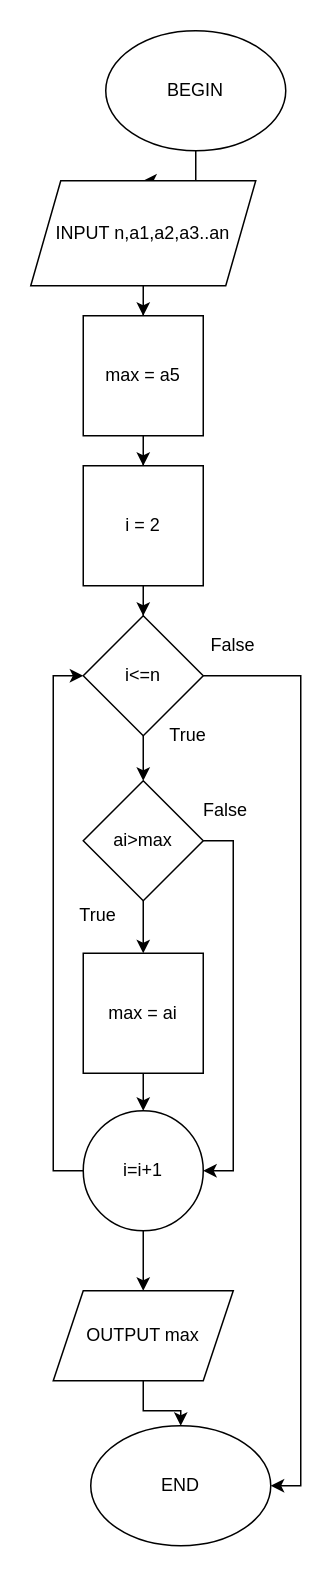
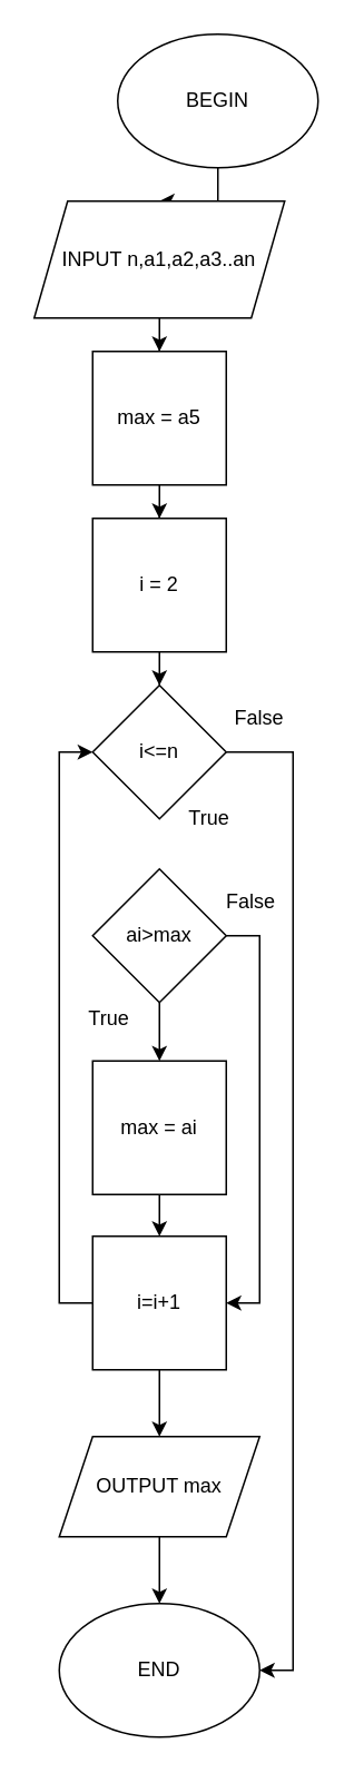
  <mxCell id="0" />
  <mxCell id="1" parent="0" />
  <mxCell id="2" style="edgeStyle=orthogonalEdgeStyle;rounded=0;orthogonalLoop=1;jettySize=auto;html=1;exitX=0.5;exitY=1;exitDx=0;exitDy=0;entryX=0.5;entryY=0;entryDx=0;entryDy=0;" edge="1" parent="1" source="3" target="5"><mxGeometry relative="1" as="geometry" /></mxCell>
  <mxCell id="3" value="BEGIN" style="ellipse;whiteSpace=wrap;html=1;" vertex="1" parent="1"><mxGeometry x="70" y="20" width="120" height="80" as="geometry" /></mxCell>
  <mxCell id="4" value="" style="edgeStyle=orthogonalEdgeStyle;rounded=0;orthogonalLoop=1;jettySize=auto;html=1;" edge="1" parent="1" source="5" target="7"><mxGeometry relative="1" as="geometry" /></mxCell>
  <mxCell id="5" value="INPUT n,a1,a2,a3..an" style="shape=parallelogram;perimeter=parallelogramPerimeter;whiteSpace=wrap;html=1;fixedSize=1;" vertex="1" parent="1"><mxGeometry x="20" y="120" width="150" height="70" as="geometry" /></mxCell>
  <mxCell id="6" value="" style="edgeStyle=orthogonalEdgeStyle;rounded=0;orthogonalLoop=1;jettySize=auto;html=1;" edge="1" parent="1" source="7" target="9"><mxGeometry relative="1" as="geometry" /></mxCell>
  <mxCell id="7" value="max = a5" style="whiteSpace=wrap;html=1;aspect=fixed;" vertex="1" parent="1"><mxGeometry x="55" y="210" width="80" height="80" as="geometry" /></mxCell>
  <mxCell id="8" value="" style="edgeStyle=orthogonalEdgeStyle;rounded=0;orthogonalLoop=1;jettySize=auto;html=1;" edge="1" parent="1" source="9" target="12"><mxGeometry relative="1" as="geometry" /></mxCell>
  <mxCell id="9" value="i = 2" style="whiteSpace=wrap;html=1;aspect=fixed;" vertex="1" parent="1"><mxGeometry x="55" y="310" width="80" height="80" as="geometry" /></mxCell>
  <mxCell id="10" style="edgeStyle=orthogonalEdgeStyle;rounded=0;orthogonalLoop=1;jettySize=auto;html=1;exitX=1;exitY=0.5;exitDx=0;exitDy=0;entryX=1;entryY=0.5;entryDx=0;entryDy=0;" edge="1" parent="1" source="12" target="20"><mxGeometry relative="1" as="geometry" /></mxCell>
- <mxCell id="11" value="" style="edgeStyle=orthogonalEdgeStyle;rounded=0;orthogonalLoop=1;jettySize=auto;html=1;" edge="1" parent="1" source="12" target="25"><mxGeometry relative="1" as="geometry" /></mxCell>
  <mxCell id="12" value="i&amp;lt;=n" style="rhombus;whiteSpace=wrap;html=1;" vertex="1" parent="1"><mxGeometry x="55" y="410" width="80" height="80" as="geometry" /></mxCell>
  <mxCell id="13" value="" style="edgeStyle=orthogonalEdgeStyle;rounded=0;orthogonalLoop=1;jettySize=auto;html=1;" edge="1" parent="1" source="14" target="17"><mxGeometry relative="1" as="geometry" /></mxCell>
  <mxCell id="14" value="max = ai" style="whiteSpace=wrap;html=1;aspect=fixed;" vertex="1" parent="1"><mxGeometry x="55" y="635" width="80" height="80" as="geometry" /></mxCell>
  <mxCell id="15" value="" style="edgeStyle=orthogonalEdgeStyle;rounded=0;orthogonalLoop=1;jettySize=auto;html=1;" edge="1" parent="1" source="17" target="19"><mxGeometry relative="1" as="geometry" /></mxCell>
  <mxCell id="16" style="edgeStyle=orthogonalEdgeStyle;rounded=0;orthogonalLoop=1;jettySize=auto;html=1;entryX=0;entryY=0.5;entryDx=0;entryDy=0;" edge="1" parent="1" source="17" target="12"><mxGeometry relative="1" as="geometry"><Array as="points"><mxPoint x="35" y="780" /><mxPoint x="35" y="450" /></Array></mxGeometry></mxCell>
- <mxCell id="17" value="i=i+1" style="ellipse;whiteSpace=wrap;html=1;aspect=fixed;" vertex="1" parent="1"><mxGeometry x="55" y="740" width="80" height="80" as="geometry" /></mxCell>
+ <mxCell id="17" value="i=i+1" style="whiteSpace=wrap;html=1;aspect=fixed;" vertex="1" parent="1"><mxGeometry x="55" y="740" width="80" height="80" as="geometry" /></mxCell>
  <mxCell id="18" value="" style="edgeStyle=orthogonalEdgeStyle;rounded=0;orthogonalLoop=1;jettySize=auto;html=1;" edge="1" parent="1" source="19" target="20"><mxGeometry relative="1" as="geometry" /></mxCell>
  <mxCell id="19" value="OUTPUT max" style="shape=parallelogram;perimeter=parallelogramPerimeter;whiteSpace=wrap;html=1;fixedSize=1;" vertex="1" parent="1"><mxGeometry x="35" y="860" width="120" height="60" as="geometry" /></mxCell>
- <mxCell id="20" value="END" style="ellipse;whiteSpace=wrap;html=1;" vertex="1" parent="1"><mxGeometry x="60" y="950" width="120" height="80" as="geometry" /></mxCell>
+ <mxCell id="20" value="END" style="ellipse;whiteSpace=wrap;html=1;" vertex="1" parent="1"><mxGeometry x="35" y="960" width="120" height="80" as="geometry" /></mxCell>
  <mxCell id="21" value="True" style="text;html=1;strokeColor=none;fillColor=none;align=center;verticalAlign=middle;whiteSpace=wrap;rounded=0;" vertex="1" parent="1"><mxGeometry x="105" y="480" width="40" height="20" as="geometry" /></mxCell>
  <mxCell id="22" value="False" style="text;html=1;strokeColor=none;fillColor=none;align=center;verticalAlign=middle;whiteSpace=wrap;rounded=0;" vertex="1" parent="1"><mxGeometry x="135" y="420" width="40" height="20" as="geometry" /></mxCell>
  <mxCell id="23" value="" style="edgeStyle=orthogonalEdgeStyle;rounded=0;orthogonalLoop=1;jettySize=auto;html=1;" edge="1" parent="1" source="25" target="14"><mxGeometry relative="1" as="geometry" /></mxCell>
  <mxCell id="24" style="edgeStyle=orthogonalEdgeStyle;rounded=0;orthogonalLoop=1;jettySize=auto;html=1;exitX=1;exitY=0.5;exitDx=0;exitDy=0;entryX=1;entryY=0.5;entryDx=0;entryDy=0;" edge="1" parent="1" source="25" target="17"><mxGeometry relative="1" as="geometry" /></mxCell>
  <mxCell id="25" value="ai&amp;gt;max" style="rhombus;whiteSpace=wrap;html=1;" vertex="1" parent="1"><mxGeometry x="55" y="520" width="80" height="80" as="geometry" /></mxCell>
  <mxCell id="26" value="True" style="text;html=1;strokeColor=none;fillColor=none;align=center;verticalAlign=middle;whiteSpace=wrap;rounded=0;" vertex="1" parent="1"><mxGeometry x="45" y="600" width="40" height="20" as="geometry" /></mxCell>
  <mxCell id="27" value="False" style="text;html=1;strokeColor=none;fillColor=none;align=center;verticalAlign=middle;whiteSpace=wrap;rounded=0;" vertex="1" parent="1"><mxGeometry x="130" y="530" width="40" height="20" as="geometry" /></mxCell>
